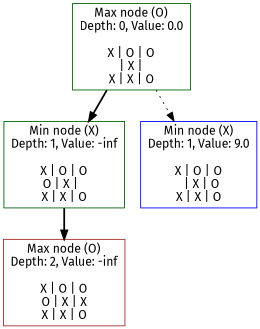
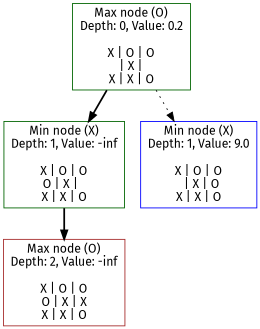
  digraph {
    fontname="Fira Sans"
    node [color=darkgreen shape=box fontname="Fira Sans"]
    edge [style=bold fontname="Fira Sans"]
-   n1 [label="Max node (O)\nDepth: 0, Value: 0.0\n\nX | O | O\n  | X |  \nX | X | O"]
+   n1 [label="Max node (O)\nDepth: 0, Value: 0.2\n\nX | O | O\n  | X |  \nX | X | O"]
    n2 [label="Min node (X)\nDepth: 1, Value: -inf\n\nX | O | O\nO | X |  \nX | X | O"]
    n3 [label="Min node (X)\nDepth: 1, Value: 9.0\n\nX | O | O\n  | X | O\nX | X | O" color=blue]
    n4 [label="Max node (O)\nDepth: 2, Value: -inf\n\nX | O | O\nO | X | X\nX | X | O" color=brown]
    n1 -> n2
    n1 -> n3 [style=dotted]
    n2 -> n4
  }
